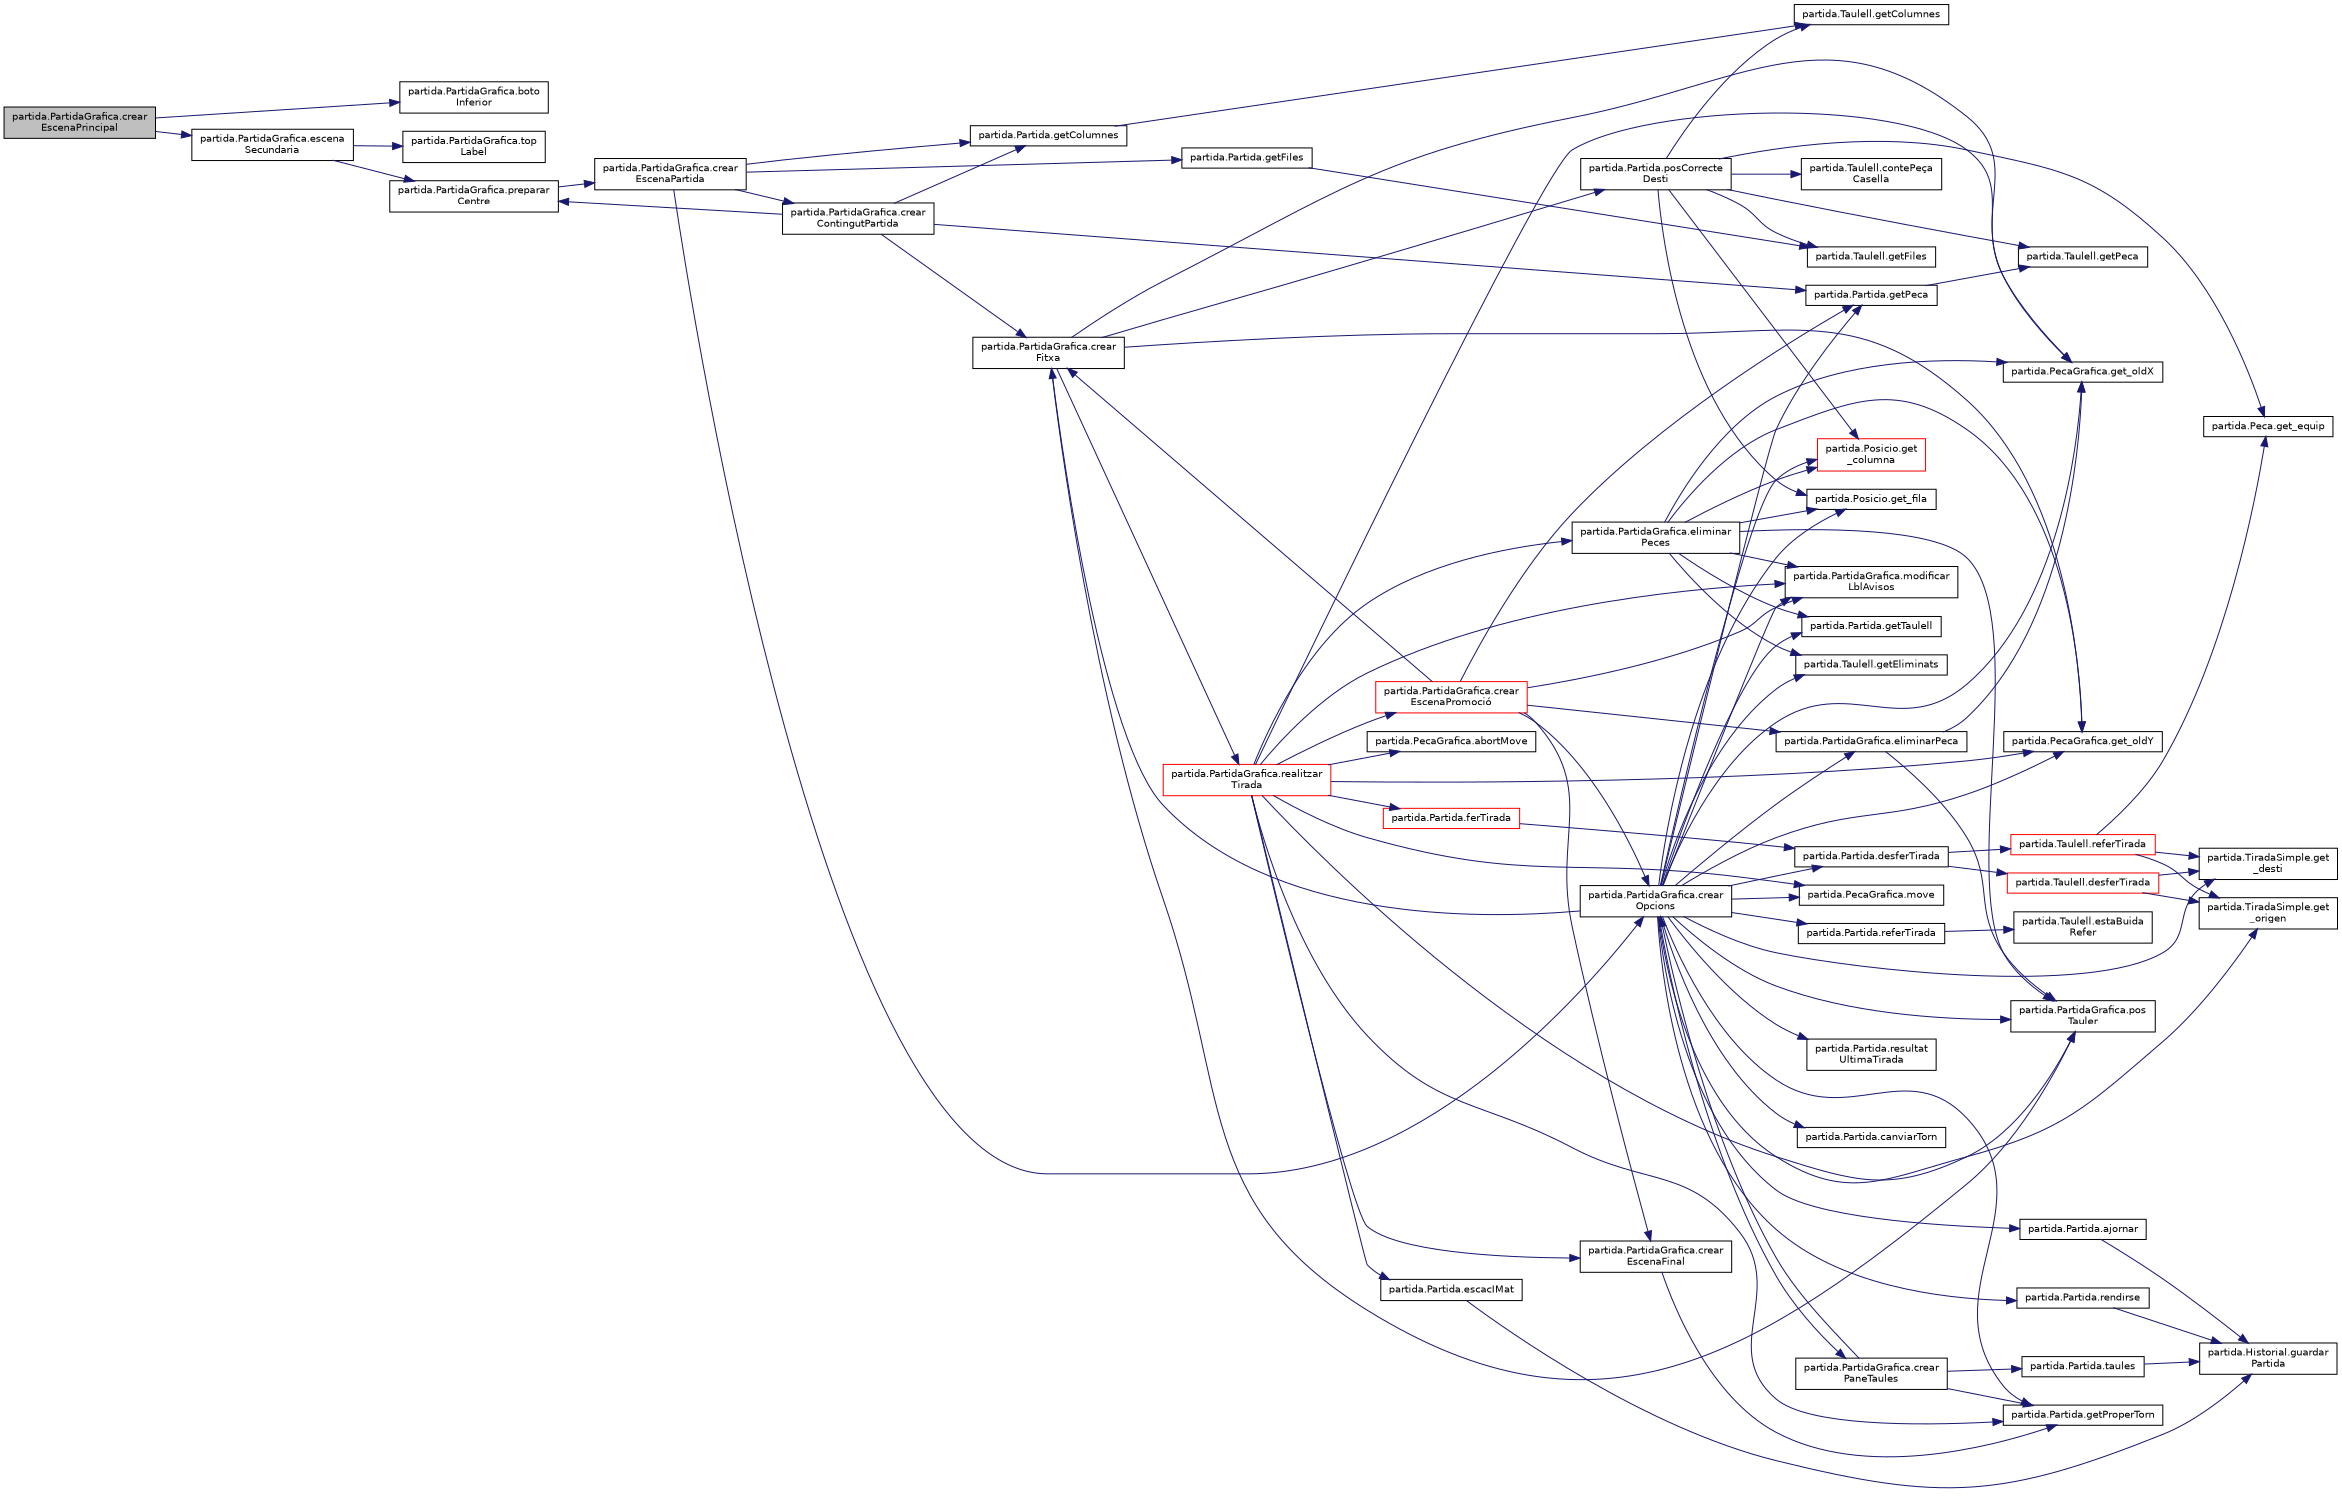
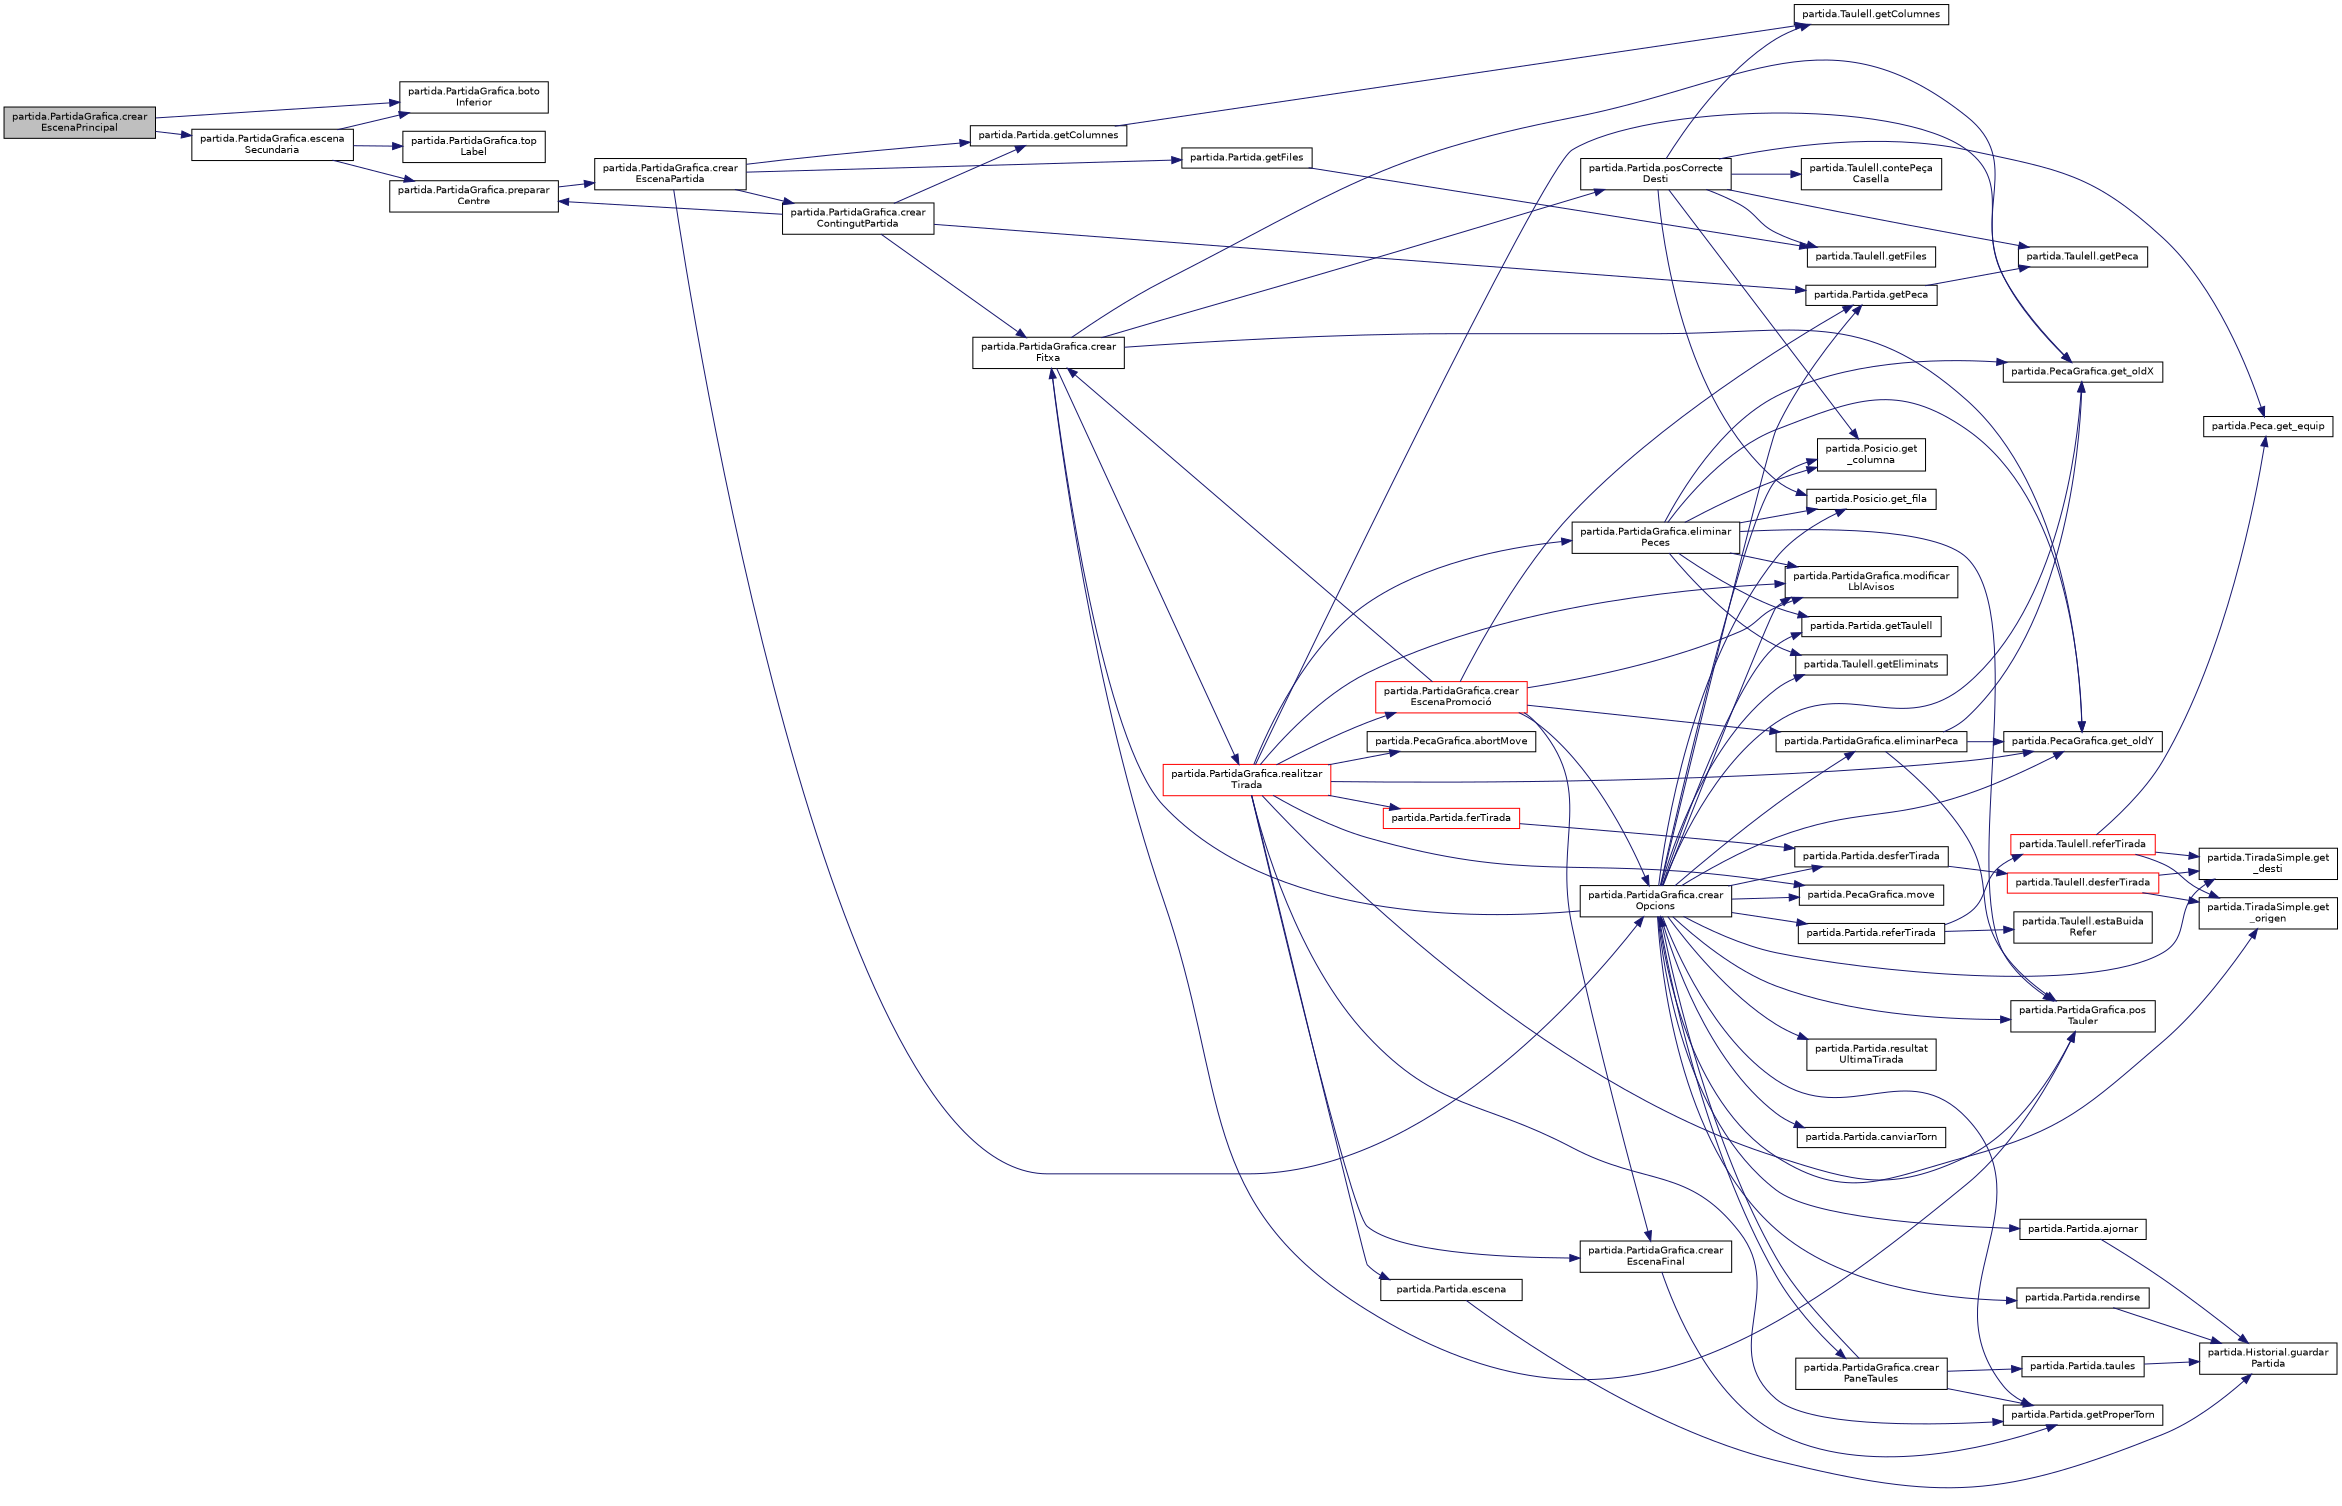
  digraph {
    rankdir=LR
    node [color=black fillcolor=white fontname=Helvetica fontsize=10 shape=record style=filled]
    edge [color=midnightblue fontname=Helvetica fontsize=10 labelfontname=Helvetica labelfontsize=10 style=solid]
    n1 [fillcolor=grey75 fontcolor=black height=0.2 label="partida.PartidaGrafica.crear\lEscenaPrincipal" width=0.4]
    n2 [height=0.2 label="partida.PartidaGrafica.boto\lInferior" width=0.4]
    n3 [height=0.2 label="partida.PartidaGrafica.escena\lSecundaria" width=0.4]
    n4 [height=0.2 label="partida.PartidaGrafica.preparar\lCentre" width=0.4]
    n5 [height=0.2 label="partida.PartidaGrafica.top\lLabel" width=0.4]
    n6 [height=0.2 label="partida.PartidaGrafica.crear\lEscenaPartida" width=0.4]
    n7 [height=0.2 label="partida.PartidaGrafica.crear\lContingutPartida" width=0.4]
    n8 [height=0.2 label="partida.PartidaGrafica.crear\lOpcions" width=0.4]
    n9 [height=0.2 label="partida.Partida.getColumnes" width=0.4]
    n10 [height=0.2 label="partida.Partida.getFiles" width=0.4]
    n11 [height=0.2 label="partida.PartidaGrafica.crear\lFitxa" width=0.4]
    n12 [height=0.2 label="partida.Partida.getPeca" width=0.4]
    n13 [height=0.2 label="partida.PecaGrafica.get_oldX" width=0.4]
    n14 [height=0.2 label="partida.PecaGrafica.get_oldY" width=0.4]
    n15 [height=0.2 label="partida.PartidaGrafica.pos\lTauler" width=0.4]
-   n16 [color=red height=0.2 label="partida.Posicio.get\l_columna" width=0.4]
+   n16 [height=0.2 label="partida.Posicio.get\l_columna" width=0.4]
    n17 [height=0.2 label="partida.Posicio.get_fila" width=0.4]
    n18 [height=0.2 label="partida.Partida.getProperTorn" width=0.4]
    n19 [height=0.2 label="partida.PartidaGrafica.modificar\lLblAvisos" width=0.4]
    n20 [height=0.2 label="partida.PecaGrafica.move" width=0.4]
    n21 [height=0.2 label="partida.PartidaGrafica.eliminarPeca" width=0.4]
    n22 [height=0.2 label="partida.Partida.ajornar" width=0.4]
    n23 [height=0.2 label="partida.Partida.canviarTorn" width=0.4]
    n24 [height=0.2 label="partida.PartidaGrafica.crear\lPaneTaules" width=0.4]
    n25 [height=0.2 label="partida.Partida.desferTirada" width=0.4]
    n26 [height=0.2 label="partida.TiradaSimple.get\l_desti" width=0.4]
    n27 [height=0.2 label="partida.TiradaSimple.get\l_origen" width=0.4]
    n28 [height=0.2 label="partida.Taulell.getEliminats" width=0.4]
    n29 [height=0.2 label="partida.Partida.getTaulell" width=0.4]
    n30 [height=0.2 label="partida.Partida.referTirada" width=0.4]
    n31 [height=0.2 label="partida.Partida.rendirse" width=0.4]
    n32 [height=0.2 label="partida.Partida.resultat\lUltimaTirada" width=0.4]
    n33 [height=0.2 label="partida.Taulell.getColumnes" width=0.4]
    n34 [height=0.2 label="partida.Taulell.getFiles" width=0.4]
    n35 [height=0.2 label="partida.Partida.posCorrecte\lDesti" width=0.4]
    n36 [color=red height=0.2 label="partida.PartidaGrafica.realitzar\lTirada" width=0.4]
    n37 [height=0.2 label="partida.Taulell.getPeca" width=0.4]
    n38 [height=0.2 label="partida.Taulell.contePeça\lCasella" width=0.4]
    n39 [height=0.2 label="partida.Peca.get_equip" width=0.4]
    n40 [height=0.2 label="partida.PecaGrafica.abortMove" width=0.4]
    n41 [height=0.2 label="partida.PartidaGrafica.crear\lEscenaFinal" width=0.4]
    n42 [color=red height=0.2 label="partida.PartidaGrafica.crear\lEscenaPromoció" width=0.4]
    n43 [height=0.2 label="partida.PartidaGrafica.eliminar\lPeces" width=0.4]
-   n44 [height=0.2 label="partida.Partida.escacIMat" width=0.4]
+   n44 [height=0.2 label="partida.Partida.escena" width=0.4]
    n45 [color=red height=0.2 label="partida.Partida.ferTirada" width=0.4]
    n46 [height=0.2 label="partida.Historial.guardar\lPartida" width=0.4]
    n47 [height=0.2 label="partida.Partida.taules" width=0.4]
    n48 [color=red height=0.2 label="partida.Taulell.desferTirada" width=0.4]
    n49 [height=0.2 label="partida.Taulell.estaBuida\lRefer" width=0.4]
    n50 [color=red height=0.2 label="partida.Taulell.referTirada" width=0.4]
    n1 -> n2
    n1 -> n3
+   n3 -> n2
    n3 -> n4
    n3 -> n5
    n4 -> n6
    n6 -> n7
    n6 -> n8
    n6 -> n9
    n6 -> n10
    n7 -> n4
    n7 -> n9
    n7 -> n11
    n7 -> n12
    n8 -> n11
    n8 -> n12
    n8 -> n13
    n8 -> n14
    n8 -> n15
    n8 -> n16
    n8 -> n17
    n8 -> n18
    n8 -> n19
    n8 -> n20
    n8 -> n21
    n8 -> n22
    n8 -> n23
    n8 -> n24
    n8 -> n25
    n8 -> n26
    n8 -> n27
    n8 -> n28
    n8 -> n29
    n8 -> n30
    n8 -> n31
    n8 -> n32
    n9 -> n33
    n10 -> n34
    n11 -> n13
    n11 -> n14
    n11 -> n15
    n11 -> n35
    n11 -> n36
    n12 -> n37
    n21 -> n13
+   n21 -> n14
    n21 -> n15
    n22 -> n46
    n24 -> n8
    n24 -> n18
    n24 -> n47
    n25 -> n48
    n30 -> n49
-   n25 -> n50
+   n30 -> n50
    n31 -> n46
    n35 -> n16
    n35 -> n17
    n35 -> n33
    n35 -> n34
    n35 -> n37
    n35 -> n38
    n35 -> n39
    n36 -> n13
    n36 -> n14
    n36 -> n15
    n36 -> n18
    n36 -> n19
    n36 -> n20
    n36 -> n40
    n36 -> n41
    n36 -> n42
    n36 -> n43
    n36 -> n44
    n36 -> n45
    n41 -> n18
    n42 -> n8
    n42 -> n11
    n42 -> n12
    n42 -> n19
    n42 -> n21
    n42 -> n41
    n43 -> n13
    n43 -> n14
    n43 -> n15
    n43 -> n16
    n43 -> n17
    n43 -> n19
    n43 -> n28
    n43 -> n29
    n44 -> n46
    n45 -> n25
    n47 -> n46
    n48 -> n26
    n48 -> n27
    n50 -> n26
    n50 -> n27
    n50 -> n39
  }
